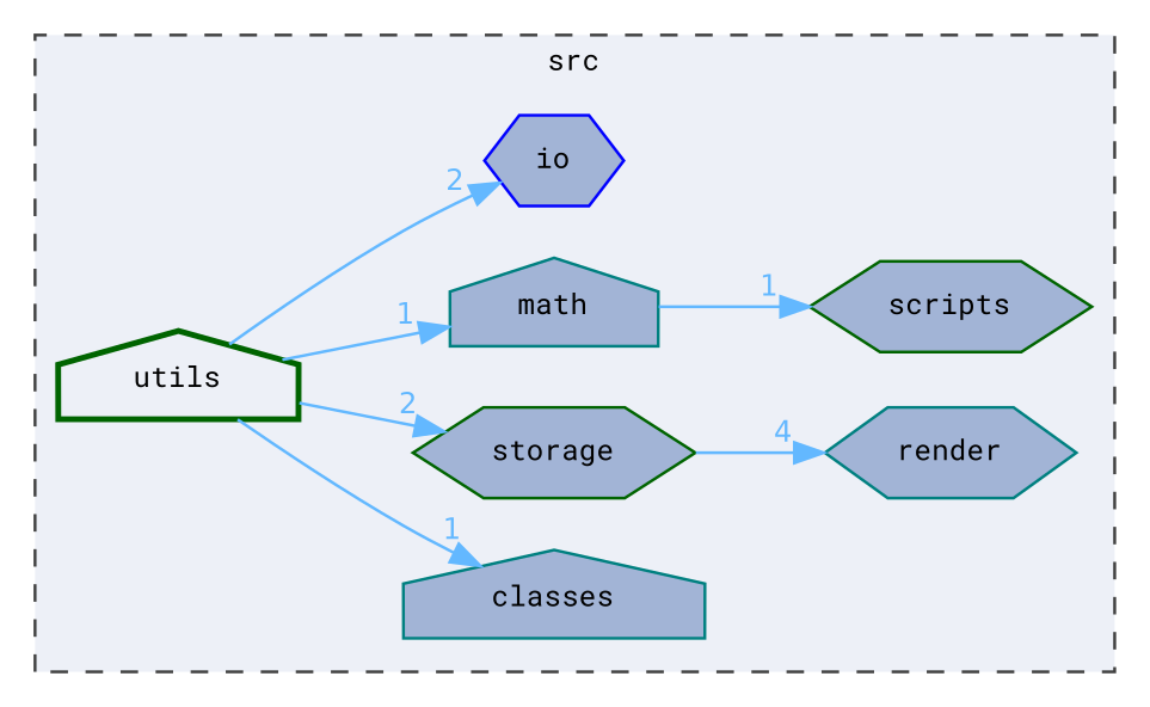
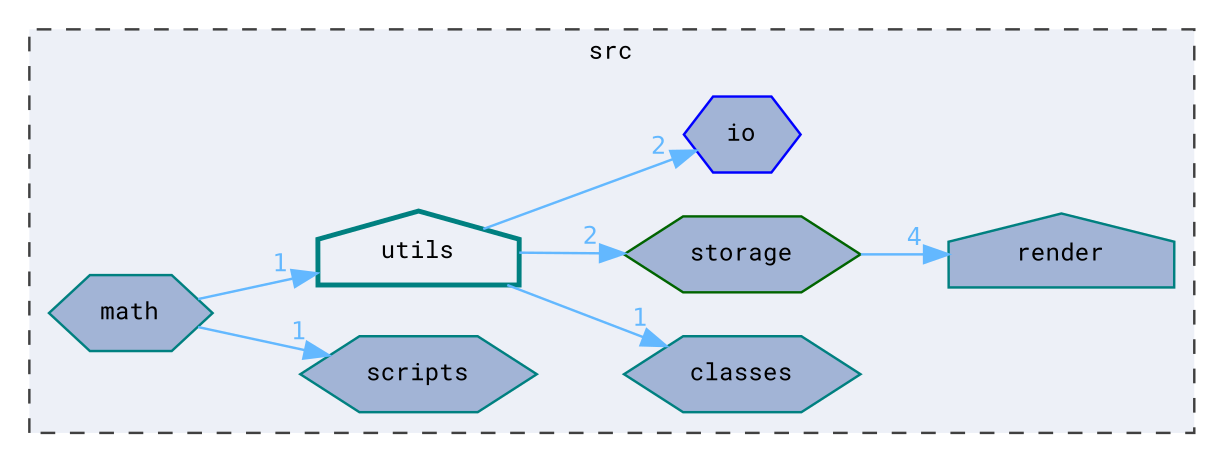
  digraph {
    compound=true
    fontname="Roboto Mono"
    rankdir=LR
    node [color=teal fillcolor="#a2b4d6" fontname="Roboto Mono" fontsize=10 shape=hexagon style=filled]
    edge [color=steelblue1 fontcolor=steelblue1 fontname="Roboto Mono" fontsize=10 headlabel=1 labeldistance=1.5 labelfontname=Helvetica labelfontsize=10]
-   n1 [height=0.2 label=classes shape=house width=0.4]
+   n1 [height=0.2 label=classes width=0.4]
    n2 [color=darkgreen height=0.2 label=storage width=0.4]
-   n3 [color=darkgreen height=0.2 label=scripts width=0.4]
-   n4 [height=0.2 label=math shape=house width=0.4]
+   n3 [height=0.2 label=scripts width=0.4]
+   n4 [height=0.2 label=math width=0.4]
    n5 [color=blue height=0.2 label=io width=0.4]
-   n6 [height=0.2 label=render width=0.4]
-   n7 [color=darkgreen fillcolor="#edf0f7" height=0.2 label=utils shape=house style="filled,bold" width=0.4]
+   n6 [height=0.2 label=render shape=house width=0.4]
+   n7 [fillcolor="#edf0f7" height=0.2 label=utils shape=house style="filled,bold" width=0.4]
    subgraph cluster_1 {
      bgcolor="#edf0f7"
      fontsize=10
      label=src
      pencolor=grey25
      style="filled,dashed"
      n1
      n2
      n3
      n4
      n5
      n6
      n7
    }
    n2 -> n6 [headlabel=4]
    n4 -> n3
    n7 -> n1
    n7 -> n2 [headlabel=2]
-   n7 -> n4
+   n4 -> n7
    n7 -> n5 [headlabel=2]
  }
